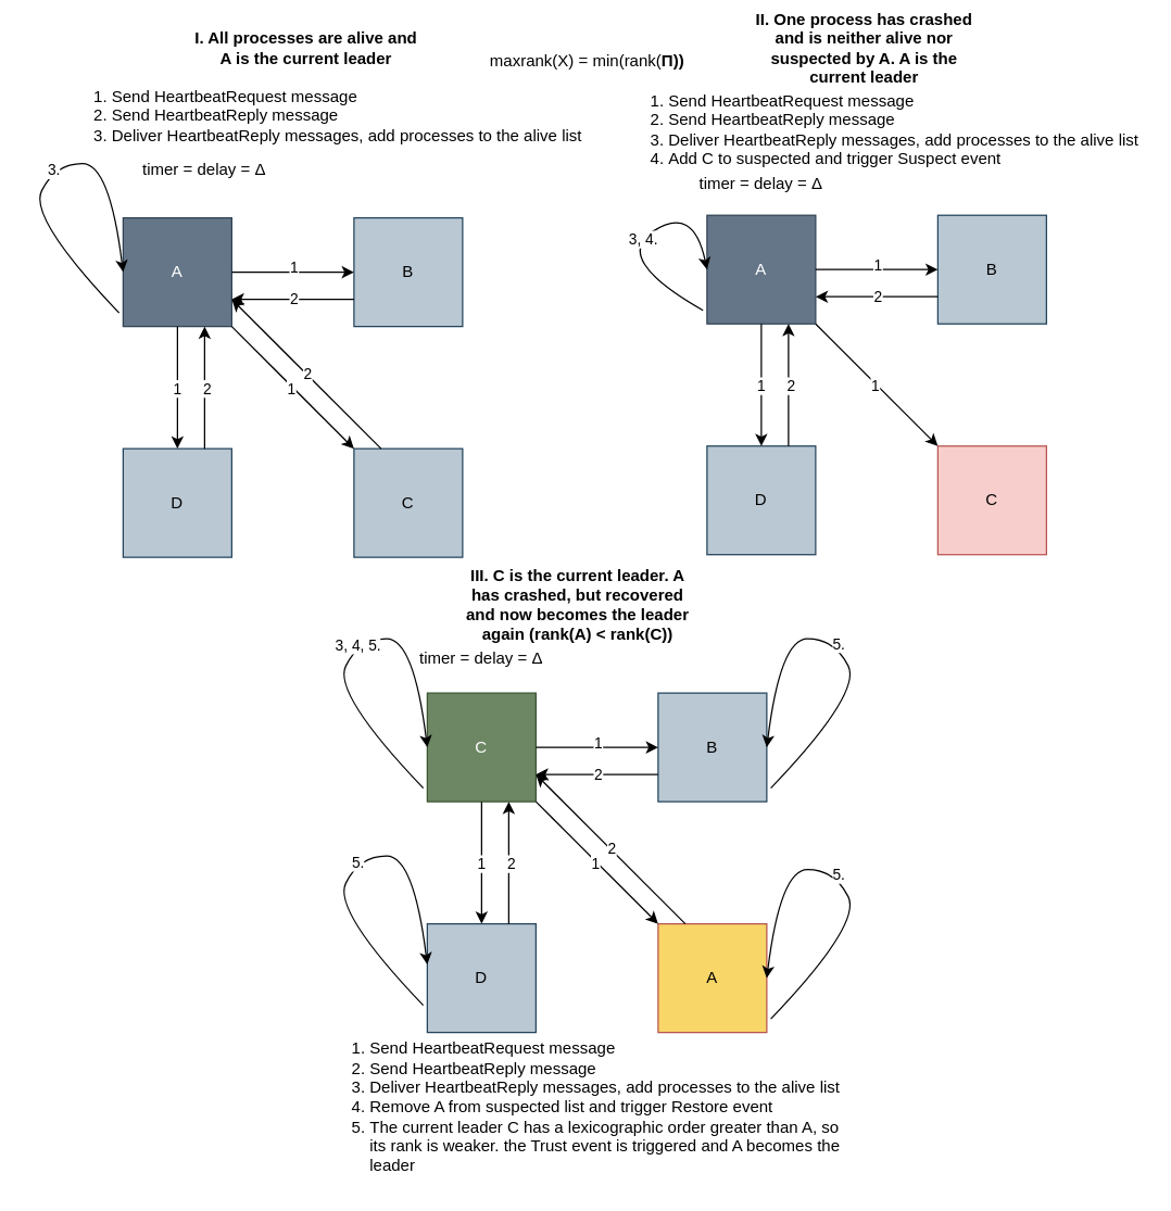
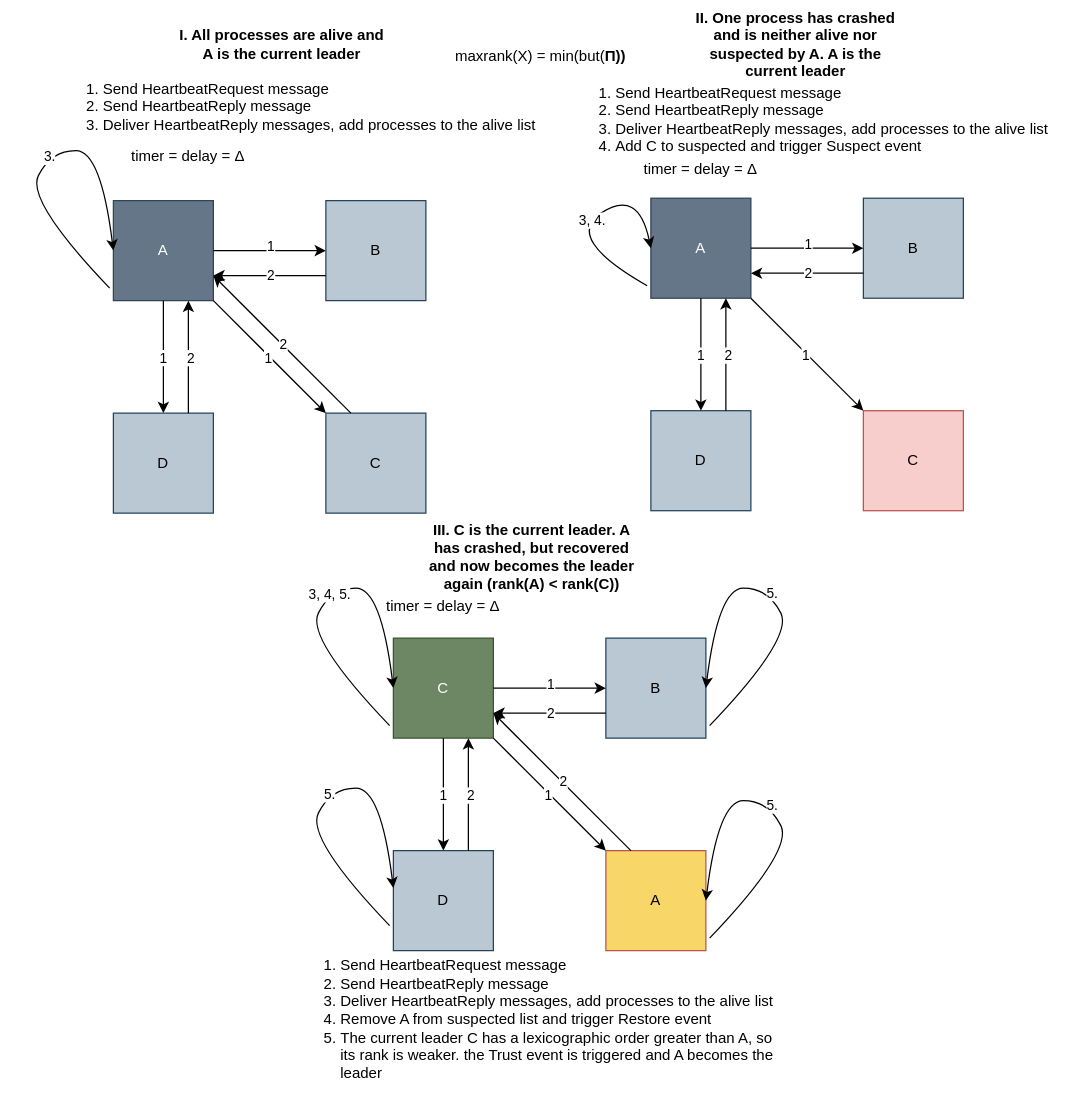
  <mxCell id="0" />
  <mxCell id="1" parent="0" />
  <mxCell id="2" value="A" style="whiteSpace=wrap;html=1;aspect=fixed;fillColor=#647687;strokeColor=#314354;fontColor=#ffffff;" parent="1" vertex="1"><mxGeometry x="90" y="160" width="80" height="80" as="geometry" /></mxCell>
  <mxCell id="3" value="B" style="whiteSpace=wrap;html=1;aspect=fixed;fillColor=#bac8d3;strokeColor=#23445d;" parent="1" vertex="1"><mxGeometry x="260" y="160" width="80" height="80" as="geometry" /></mxCell>
  <mxCell id="4" value="D" style="whiteSpace=wrap;html=1;aspect=fixed;fillColor=#bac8d3;strokeColor=#23445d;" parent="1" vertex="1"><mxGeometry x="90" y="330" width="80" height="80" as="geometry" /></mxCell>
  <mxCell id="5" value="C" style="whiteSpace=wrap;html=1;aspect=fixed;fillColor=#bac8d3;strokeColor=#23445d;" parent="1" vertex="1"><mxGeometry x="260" y="330" width="80" height="80" as="geometry" /></mxCell>
  <mxCell id="6" value="timer = delay = Δ" style="text;html=1;strokeColor=none;fillColor=none;align=center;verticalAlign=middle;whiteSpace=wrap;rounded=0;" parent="1" vertex="1"><mxGeometry x="95" y="110" width="110" height="30" as="geometry" /></mxCell>
  <mxCell id="7" value="" style="endArrow=classic;html=1;rounded=0;exitX=1;exitY=0.5;exitDx=0;exitDy=0;entryX=0;entryY=0.5;entryDx=0;entryDy=0;" parent="1" source="2" target="3" edge="1"><mxGeometry width="50" height="50" relative="1" as="geometry"><mxPoint x="330" y="350" as="sourcePoint" /><mxPoint x="380" y="300" as="targetPoint" /></mxGeometry></mxCell>
  <mxCell id="8" value="1" style="edgeLabel;html=1;align=center;verticalAlign=middle;resizable=0;points=[];" parent="7" vertex="1" connectable="0"><mxGeometry x="-0.011" y="4" relative="1" as="geometry"><mxPoint as="offset" /></mxGeometry></mxCell>
  <mxCell id="9" value="" style="endArrow=classic;html=1;rounded=0;exitX=1;exitY=1;exitDx=0;exitDy=0;entryX=0;entryY=0;entryDx=0;entryDy=0;" parent="1" source="2" target="5" edge="1"><mxGeometry width="50" height="50" relative="1" as="geometry"><mxPoint x="330" y="350" as="sourcePoint" /><mxPoint x="380" y="300" as="targetPoint" /></mxGeometry></mxCell>
  <mxCell id="10" value="1" style="edgeLabel;html=1;align=center;verticalAlign=middle;resizable=0;points=[];" parent="9" vertex="1" connectable="0"><mxGeometry x="-0.003" y="-1" relative="1" as="geometry"><mxPoint as="offset" /></mxGeometry></mxCell>
  <mxCell id="11" value="" style="endArrow=classic;html=1;rounded=0;exitX=0.5;exitY=1;exitDx=0;exitDy=0;entryX=0.5;entryY=0;entryDx=0;entryDy=0;" parent="1" source="2" target="4" edge="1"><mxGeometry width="50" height="50" relative="1" as="geometry"><mxPoint x="330" y="350" as="sourcePoint" /><mxPoint x="380" y="300" as="targetPoint" /></mxGeometry></mxCell>
  <mxCell id="12" value="1" style="edgeLabel;html=1;align=center;verticalAlign=middle;resizable=0;points=[];" parent="11" vertex="1" connectable="0"><mxGeometry x="0.006" y="-1" relative="1" as="geometry"><mxPoint as="offset" /></mxGeometry></mxCell>
  <mxCell id="13" value="&lt;div align=&quot;left&quot;&gt;&lt;ol&gt;&lt;li&gt;Send HeartbeatRequest message&lt;/li&gt;&lt;li&gt;Send HeartbeatReply message&lt;/li&gt;&lt;li&gt;Deliver HeartbeatReply messages, add processes to the alive list&lt;/li&gt;&lt;/ol&gt;&lt;/div&gt;" style="text;html=1;strokeColor=none;fillColor=none;align=left;verticalAlign=middle;whiteSpace=wrap;rounded=0;" parent="1" vertex="1"><mxGeometry x="40" y="30" width="420" height="110" as="geometry" /></mxCell>
  <mxCell id="14" value="" style="endArrow=classic;html=1;rounded=0;exitX=0.25;exitY=0;exitDx=0;exitDy=0;entryX=1;entryY=0.75;entryDx=0;entryDy=0;" parent="1" source="5" target="2" edge="1"><mxGeometry width="50" height="50" relative="1" as="geometry"><mxPoint x="290" y="500" as="sourcePoint" /><mxPoint x="340" y="450" as="targetPoint" /></mxGeometry></mxCell>
  <mxCell id="15" value="2" style="edgeLabel;html=1;align=center;verticalAlign=middle;resizable=0;points=[];" parent="14" vertex="1" connectable="0"><mxGeometry x="0.008" y="-1" relative="1" as="geometry"><mxPoint as="offset" /></mxGeometry></mxCell>
  <mxCell id="16" value="" style="endArrow=classic;html=1;rounded=0;exitX=0;exitY=0.75;exitDx=0;exitDy=0;entryX=1;entryY=0.75;entryDx=0;entryDy=0;" parent="1" source="3" target="2" edge="1"><mxGeometry width="50" height="50" relative="1" as="geometry"><mxPoint x="560" y="530" as="sourcePoint" /><mxPoint x="180" y="190" as="targetPoint" /></mxGeometry></mxCell>
  <mxCell id="17" value="2" style="edgeLabel;html=1;align=center;verticalAlign=middle;resizable=0;points=[];" parent="16" vertex="1" connectable="0"><mxGeometry x="0.008" y="-1" relative="1" as="geometry"><mxPoint as="offset" /></mxGeometry></mxCell>
  <mxCell id="18" value="" style="endArrow=classic;html=1;rounded=0;exitX=0.75;exitY=0;exitDx=0;exitDy=0;entryX=0.75;entryY=1;entryDx=0;entryDy=0;" parent="1" source="4" target="2" edge="1"><mxGeometry width="50" height="50" relative="1" as="geometry"><mxPoint x="570" y="540" as="sourcePoint" /><mxPoint x="190" y="200" as="targetPoint" /></mxGeometry></mxCell>
  <mxCell id="19" value="2" style="edgeLabel;html=1;align=center;verticalAlign=middle;resizable=0;points=[];" parent="18" vertex="1" connectable="0"><mxGeometry x="0.008" y="-1" relative="1" as="geometry"><mxPoint as="offset" /></mxGeometry></mxCell>
  <mxCell id="20" value="" style="curved=1;endArrow=classic;html=1;rounded=0;entryX=0;entryY=0.5;entryDx=0;entryDy=0;exitX=-0.037;exitY=0.875;exitDx=0;exitDy=0;exitPerimeter=0;" parent="1" source="2" target="2" edge="1"><mxGeometry width="50" height="50" relative="1" as="geometry"><mxPoint x="290" y="410" as="sourcePoint" /><mxPoint x="340" y="360" as="targetPoint" /><Array as="points"><mxPoint x="20" y="160" /><mxPoint x="40" y="120" /><mxPoint x="80" y="120" /></Array></mxGeometry></mxCell>
  <mxCell id="21" value="3." style="edgeLabel;html=1;align=center;verticalAlign=middle;resizable=0;points=[];" parent="20" vertex="1" connectable="0"><mxGeometry x="0.046" y="-1" relative="1" as="geometry"><mxPoint as="offset" /></mxGeometry></mxCell>
  <mxCell id="22" value="A" style="whiteSpace=wrap;html=1;aspect=fixed;fillColor=#647687;strokeColor=#314354;fontColor=#ffffff;" parent="1" vertex="1"><mxGeometry x="520" y="158.07" width="80" height="80" as="geometry" /></mxCell>
  <mxCell id="23" value="B" style="whiteSpace=wrap;html=1;aspect=fixed;fillColor=#bac8d3;strokeColor=#23445d;" parent="1" vertex="1"><mxGeometry x="690" y="158.07" width="80" height="80" as="geometry" /></mxCell>
  <mxCell id="24" value="D" style="whiteSpace=wrap;html=1;aspect=fixed;fillColor=#bac8d3;strokeColor=#23445d;" parent="1" vertex="1"><mxGeometry x="520" y="328.07" width="80" height="80" as="geometry" /></mxCell>
  <mxCell id="25" value="C" style="whiteSpace=wrap;html=1;aspect=fixed;fillColor=#f8cecc;strokeColor=#b85450;" parent="1" vertex="1"><mxGeometry x="690" y="328.07" width="80" height="80" as="geometry" /></mxCell>
  <mxCell id="26" value="timer = delay = Δ" style="text;html=1;strokeColor=none;fillColor=none;align=center;verticalAlign=middle;whiteSpace=wrap;rounded=0;" parent="1" vertex="1"><mxGeometry x="505" y="120" width="110" height="30" as="geometry" /></mxCell>
  <mxCell id="27" value="" style="endArrow=classic;html=1;rounded=0;exitX=1;exitY=0.5;exitDx=0;exitDy=0;entryX=0;entryY=0.5;entryDx=0;entryDy=0;" parent="1" source="22" target="23" edge="1"><mxGeometry width="50" height="50" relative="1" as="geometry"><mxPoint x="760" y="348.07" as="sourcePoint" /><mxPoint x="810" y="298.07" as="targetPoint" /></mxGeometry></mxCell>
  <mxCell id="28" value="1" style="edgeLabel;html=1;align=center;verticalAlign=middle;resizable=0;points=[];" parent="27" vertex="1" connectable="0"><mxGeometry x="-0.011" y="4" relative="1" as="geometry"><mxPoint as="offset" /></mxGeometry></mxCell>
  <mxCell id="29" value="" style="endArrow=classic;html=1;rounded=0;exitX=1;exitY=1;exitDx=0;exitDy=0;entryX=0;entryY=0;entryDx=0;entryDy=0;" parent="1" source="22" target="25" edge="1"><mxGeometry width="50" height="50" relative="1" as="geometry"><mxPoint x="760" y="348.07" as="sourcePoint" /><mxPoint x="810" y="298.07" as="targetPoint" /></mxGeometry></mxCell>
  <mxCell id="30" value="1" style="edgeLabel;html=1;align=center;verticalAlign=middle;resizable=0;points=[];" parent="29" vertex="1" connectable="0"><mxGeometry x="-0.003" y="-1" relative="1" as="geometry"><mxPoint as="offset" /></mxGeometry></mxCell>
  <mxCell id="31" value="" style="endArrow=classic;html=1;rounded=0;exitX=0.5;exitY=1;exitDx=0;exitDy=0;entryX=0.5;entryY=0;entryDx=0;entryDy=0;" parent="1" source="22" target="24" edge="1"><mxGeometry width="50" height="50" relative="1" as="geometry"><mxPoint x="760" y="348.07" as="sourcePoint" /><mxPoint x="810" y="298.07" as="targetPoint" /></mxGeometry></mxCell>
  <mxCell id="32" value="1" style="edgeLabel;html=1;align=center;verticalAlign=middle;resizable=0;points=[];" parent="31" vertex="1" connectable="0"><mxGeometry x="0.006" y="-1" relative="1" as="geometry"><mxPoint as="offset" /></mxGeometry></mxCell>
  <mxCell id="33" value="&lt;div align=&quot;left&quot;&gt;&lt;ol&gt;&lt;li&gt;Send HeartbeatRequest message&lt;/li&gt;&lt;li&gt;Send HeartbeatReply message&lt;/li&gt;&lt;li&gt;Deliver HeartbeatReply messages, add processes to the alive list&lt;/li&gt;&lt;li&gt;Add C to suspected and trigger Suspect event&lt;br&gt;&lt;/li&gt;&lt;/ol&gt;&lt;/div&gt;" style="text;html=1;strokeColor=none;fillColor=none;align=left;verticalAlign=middle;whiteSpace=wrap;rounded=0;" parent="1" vertex="1"><mxGeometry x="450" y="40" width="390" height="110" as="geometry" /></mxCell>
  <mxCell id="34" value="" style="endArrow=classic;html=1;rounded=0;exitX=0;exitY=0.75;exitDx=0;exitDy=0;entryX=1;entryY=0.75;entryDx=0;entryDy=0;" parent="1" source="23" target="22" edge="1"><mxGeometry width="50" height="50" relative="1" as="geometry"><mxPoint x="990" y="528.07" as="sourcePoint" /><mxPoint x="610" y="188.07" as="targetPoint" /></mxGeometry></mxCell>
  <mxCell id="35" value="2" style="edgeLabel;html=1;align=center;verticalAlign=middle;resizable=0;points=[];" parent="34" vertex="1" connectable="0"><mxGeometry x="0.008" y="-1" relative="1" as="geometry"><mxPoint as="offset" /></mxGeometry></mxCell>
  <mxCell id="36" value="" style="endArrow=classic;html=1;rounded=0;exitX=0.75;exitY=0;exitDx=0;exitDy=0;entryX=0.75;entryY=1;entryDx=0;entryDy=0;" parent="1" source="24" target="22" edge="1"><mxGeometry width="50" height="50" relative="1" as="geometry"><mxPoint x="1000" y="538.07" as="sourcePoint" /><mxPoint x="620" y="198.07" as="targetPoint" /></mxGeometry></mxCell>
  <mxCell id="37" value="2" style="edgeLabel;html=1;align=center;verticalAlign=middle;resizable=0;points=[];" parent="36" vertex="1" connectable="0"><mxGeometry x="0.008" y="-1" relative="1" as="geometry"><mxPoint as="offset" /></mxGeometry></mxCell>
  <mxCell id="38" value="" style="curved=1;endArrow=classic;html=1;rounded=0;entryX=0;entryY=0.5;entryDx=0;entryDy=0;exitX=-0.037;exitY=0.875;exitDx=0;exitDy=0;exitPerimeter=0;" parent="1" source="22" target="22" edge="1"><mxGeometry width="50" height="50" relative="1" as="geometry"><mxPoint x="720" y="440" as="sourcePoint" /><mxPoint x="770" y="390" as="targetPoint" /><Array as="points"><mxPoint x="450" y="190" /><mxPoint x="510" y="150" /></Array></mxGeometry></mxCell>
  <mxCell id="39" value="3, 4." style="edgeLabel;html=1;align=center;verticalAlign=middle;resizable=0;points=[];" parent="38" vertex="1" connectable="0"><mxGeometry x="0.046" y="-1" relative="1" as="geometry"><mxPoint as="offset" /></mxGeometry></mxCell>
  <mxCell id="40" value="I. All processes are alive and A is the current leader" style="text;html=1;strokeColor=none;fillColor=none;align=center;verticalAlign=middle;whiteSpace=wrap;rounded=0;fontStyle=1" parent="1" vertex="1"><mxGeometry x="140" y="20" width="170" height="30" as="geometry" /></mxCell>
  <mxCell id="41" value="II. One process has crashed and is neither alive nor suspected by A. A is the current leader" style="text;html=1;strokeColor=none;fillColor=none;align=center;verticalAlign=middle;whiteSpace=wrap;rounded=0;fontStyle=1" parent="1" vertex="1"><mxGeometry x="551" y="20" width="170" height="30" as="geometry" /></mxCell>
  <mxCell id="42" value="C" style="whiteSpace=wrap;html=1;aspect=fixed;fillColor=#6d8764;strokeColor=#3A5431;fontColor=#ffffff;" parent="1" vertex="1"><mxGeometry x="314" y="510" width="80" height="80" as="geometry" /></mxCell>
  <mxCell id="43" value="B" style="whiteSpace=wrap;html=1;aspect=fixed;fillColor=#bac8d3;strokeColor=#23445d;" parent="1" vertex="1"><mxGeometry x="484" y="510" width="80" height="80" as="geometry" /></mxCell>
  <mxCell id="44" value="D" style="whiteSpace=wrap;html=1;aspect=fixed;fillColor=#bac8d3;strokeColor=#23445d;" parent="1" vertex="1"><mxGeometry x="314" y="680" width="80" height="80" as="geometry" /></mxCell>
  <mxCell id="45" value="A" style="whiteSpace=wrap;html=1;aspect=fixed;fillColor=#F8D668;strokeColor=#b85450;" parent="1" vertex="1"><mxGeometry x="484" y="680" width="80" height="80" as="geometry" /></mxCell>
  <mxCell id="46" value="timer = delay = Δ" style="text;html=1;strokeColor=none;fillColor=none;align=center;verticalAlign=middle;whiteSpace=wrap;rounded=0;" parent="1" vertex="1"><mxGeometry x="299" y="470" width="110" height="30" as="geometry" /></mxCell>
  <mxCell id="47" value="" style="endArrow=classic;html=1;rounded=0;exitX=1;exitY=0.5;exitDx=0;exitDy=0;entryX=0;entryY=0.5;entryDx=0;entryDy=0;" parent="1" source="42" target="43" edge="1"><mxGeometry width="50" height="50" relative="1" as="geometry"><mxPoint x="554" y="700" as="sourcePoint" /><mxPoint x="604" y="650" as="targetPoint" /></mxGeometry></mxCell>
  <mxCell id="48" value="1" style="edgeLabel;html=1;align=center;verticalAlign=middle;resizable=0;points=[];" parent="47" vertex="1" connectable="0"><mxGeometry x="-0.011" y="4" relative="1" as="geometry"><mxPoint as="offset" /></mxGeometry></mxCell>
  <mxCell id="49" value="" style="endArrow=classic;html=1;rounded=0;exitX=1;exitY=1;exitDx=0;exitDy=0;entryX=0;entryY=0;entryDx=0;entryDy=0;" parent="1" source="42" target="45" edge="1"><mxGeometry width="50" height="50" relative="1" as="geometry"><mxPoint x="554" y="700" as="sourcePoint" /><mxPoint x="604" y="650" as="targetPoint" /></mxGeometry></mxCell>
  <mxCell id="50" value="1" style="edgeLabel;html=1;align=center;verticalAlign=middle;resizable=0;points=[];" parent="49" vertex="1" connectable="0"><mxGeometry x="-0.003" y="-1" relative="1" as="geometry"><mxPoint as="offset" /></mxGeometry></mxCell>
  <mxCell id="51" value="" style="endArrow=classic;html=1;rounded=0;exitX=0.5;exitY=1;exitDx=0;exitDy=0;entryX=0.5;entryY=0;entryDx=0;entryDy=0;" parent="1" source="42" target="44" edge="1"><mxGeometry width="50" height="50" relative="1" as="geometry"><mxPoint x="554" y="700" as="sourcePoint" /><mxPoint x="604" y="650" as="targetPoint" /></mxGeometry></mxCell>
  <mxCell id="52" value="1" style="edgeLabel;html=1;align=center;verticalAlign=middle;resizable=0;points=[];" parent="51" vertex="1" connectable="0"><mxGeometry x="0.006" y="-1" relative="1" as="geometry"><mxPoint as="offset" /></mxGeometry></mxCell>
  <mxCell id="53" value="" style="endArrow=classic;html=1;rounded=0;exitX=0;exitY=0.75;exitDx=0;exitDy=0;entryX=1;entryY=0.75;entryDx=0;entryDy=0;" parent="1" source="43" target="42" edge="1"><mxGeometry width="50" height="50" relative="1" as="geometry"><mxPoint x="784" y="880" as="sourcePoint" /><mxPoint x="404" y="540" as="targetPoint" /></mxGeometry></mxCell>
  <mxCell id="54" value="2" style="edgeLabel;html=1;align=center;verticalAlign=middle;resizable=0;points=[];" parent="53" vertex="1" connectable="0"><mxGeometry x="0.008" y="-1" relative="1" as="geometry"><mxPoint as="offset" /></mxGeometry></mxCell>
  <mxCell id="55" value="" style="endArrow=classic;html=1;rounded=0;exitX=0.75;exitY=0;exitDx=0;exitDy=0;entryX=0.75;entryY=1;entryDx=0;entryDy=0;" parent="1" source="44" target="42" edge="1"><mxGeometry width="50" height="50" relative="1" as="geometry"><mxPoint x="794" y="890" as="sourcePoint" /><mxPoint x="414" y="550" as="targetPoint" /></mxGeometry></mxCell>
  <mxCell id="56" value="2" style="edgeLabel;html=1;align=center;verticalAlign=middle;resizable=0;points=[];" parent="55" vertex="1" connectable="0"><mxGeometry x="0.008" y="-1" relative="1" as="geometry"><mxPoint as="offset" /></mxGeometry></mxCell>
  <mxCell id="57" value="" style="curved=1;endArrow=classic;html=1;rounded=0;entryX=0;entryY=0.5;entryDx=0;entryDy=0;exitX=-0.037;exitY=0.875;exitDx=0;exitDy=0;exitPerimeter=0;" parent="1" source="42" target="42" edge="1"><mxGeometry width="50" height="50" relative="1" as="geometry"><mxPoint x="514" y="760" as="sourcePoint" /><mxPoint x="564" y="710" as="targetPoint" /><Array as="points"><mxPoint x="244" y="510" /><mxPoint x="264" y="470" /><mxPoint x="304" y="470" /></Array></mxGeometry></mxCell>
  <mxCell id="58" value="3, 4, 5." style="edgeLabel;html=1;align=center;verticalAlign=middle;resizable=0;points=[];" parent="57" vertex="1" connectable="0"><mxGeometry x="0.046" y="-1" relative="1" as="geometry"><mxPoint as="offset" /></mxGeometry></mxCell>
  <mxCell id="59" value="III. C is the current leader. A has crashed, but recovered and now becomes the leader again (rank(A) &amp;lt; rank(C))" style="text;html=1;strokeColor=none;fillColor=none;align=center;verticalAlign=middle;whiteSpace=wrap;rounded=0;fontStyle=1" parent="1" vertex="1"><mxGeometry x="340" y="430" width="170" height="30" as="geometry" /></mxCell>
  <mxCell id="60" value="" style="endArrow=classic;html=1;rounded=0;exitX=0.25;exitY=0;exitDx=0;exitDy=0;entryX=1;entryY=0.75;entryDx=0;entryDy=0;" parent="1" source="45" target="42" edge="1"><mxGeometry width="50" height="50" relative="1" as="geometry"><mxPoint x="289" y="220" as="sourcePoint" /><mxPoint x="179" y="110" as="targetPoint" /></mxGeometry></mxCell>
  <mxCell id="61" value="2" style="edgeLabel;html=1;align=center;verticalAlign=middle;resizable=0;points=[];" parent="60" vertex="1" connectable="0"><mxGeometry x="0.008" y="-1" relative="1" as="geometry"><mxPoint as="offset" /></mxGeometry></mxCell>
  <mxCell id="62" value="&lt;div align=&quot;left&quot;&gt;&lt;ol&gt;&lt;li&gt;Send HeartbeatRequest message&lt;/li&gt;&lt;li&gt;Send HeartbeatReply message&lt;/li&gt;&lt;li&gt;Deliver HeartbeatReply messages, add processes to the alive list&lt;/li&gt;&lt;li&gt;Remove A from suspected list and trigger Restore event&lt;/li&gt;&lt;li&gt;The current leader C has a lexicographic order greater than A, so its rank is weaker. the Trust event is triggered and A becomes the leader&lt;br&gt;&lt;/li&gt;&lt;/ol&gt;&lt;/div&gt;" style="text;html=1;strokeColor=none;fillColor=none;align=left;verticalAlign=middle;whiteSpace=wrap;rounded=0;" parent="1" vertex="1"><mxGeometry x="230" y="760" width="390" height="110" as="geometry" /></mxCell>
- <mxCell id="63" value="maxrank(X) = min(rank(&lt;b&gt;Π))&lt;/b&gt;" style="text;html=1;strokeColor=none;fillColor=none;align=center;verticalAlign=middle;whiteSpace=wrap;rounded=0;" parent="1" vertex="1"><mxGeometry x="334" y="30" width="196" height="30" as="geometry" /></mxCell>
+ <mxCell id="63" value="maxrank(X) = min(but(&lt;b&gt;Π))&lt;/b&gt;" style="text;html=1;strokeColor=none;fillColor=none;align=center;verticalAlign=middle;whiteSpace=wrap;rounded=0;" parent="1" vertex="1"><mxGeometry x="334" y="30" width="196" height="30" as="geometry" /></mxCell>
  <mxCell id="64" value="" style="curved=1;endArrow=classic;html=1;rounded=0;entryX=0;entryY=0.5;entryDx=0;entryDy=0;exitX=-0.037;exitY=0.875;exitDx=0;exitDy=0;exitPerimeter=0;" parent="1" edge="1"><mxGeometry width="50" height="50" relative="1" as="geometry"><mxPoint x="311" y="740" as="sourcePoint" /><mxPoint x="314" y="710" as="targetPoint" /><Array as="points"><mxPoint x="244" y="670" /><mxPoint x="264" y="630" /><mxPoint x="304" y="630" /></Array></mxGeometry></mxCell>
  <mxCell id="65" value="5." style="edgeLabel;html=1;align=center;verticalAlign=middle;resizable=0;points=[];" parent="64" vertex="1" connectable="0"><mxGeometry x="0.046" y="-1" relative="1" as="geometry"><mxPoint as="offset" /></mxGeometry></mxCell>
  <mxCell id="66" value="" style="curved=1;endArrow=classic;html=1;rounded=0;entryX=0;entryY=0.5;entryDx=0;entryDy=0;exitX=-0.037;exitY=0.875;exitDx=0;exitDy=0;exitPerimeter=0;" parent="1" edge="1"><mxGeometry width="50" height="50" relative="1" as="geometry"><mxPoint x="567" y="750" as="sourcePoint" /><mxPoint x="564" y="720" as="targetPoint" /><Array as="points"><mxPoint x="634" y="680" /><mxPoint x="614" y="640" /><mxPoint x="574" y="640" /></Array></mxGeometry></mxCell>
  <mxCell id="67" value="5." style="edgeLabel;html=1;align=center;verticalAlign=middle;resizable=0;points=[];" parent="66" vertex="1" connectable="0"><mxGeometry x="0.046" y="-1" relative="1" as="geometry"><mxPoint as="offset" /></mxGeometry></mxCell>
  <mxCell id="68" value="" style="curved=1;endArrow=classic;html=1;rounded=0;entryX=0;entryY=0.5;entryDx=0;entryDy=0;exitX=-0.037;exitY=0.875;exitDx=0;exitDy=0;exitPerimeter=0;" parent="1" edge="1"><mxGeometry width="50" height="50" relative="1" as="geometry"><mxPoint x="567" y="580" as="sourcePoint" /><mxPoint x="564" y="550" as="targetPoint" /><Array as="points"><mxPoint x="634" y="510" /><mxPoint x="614" y="470" /><mxPoint x="574" y="470" /></Array></mxGeometry></mxCell>
  <mxCell id="69" value="5." style="edgeLabel;html=1;align=center;verticalAlign=middle;resizable=0;points=[];" parent="68" vertex="1" connectable="0"><mxGeometry x="0.046" y="-1" relative="1" as="geometry"><mxPoint as="offset" /></mxGeometry></mxCell>
